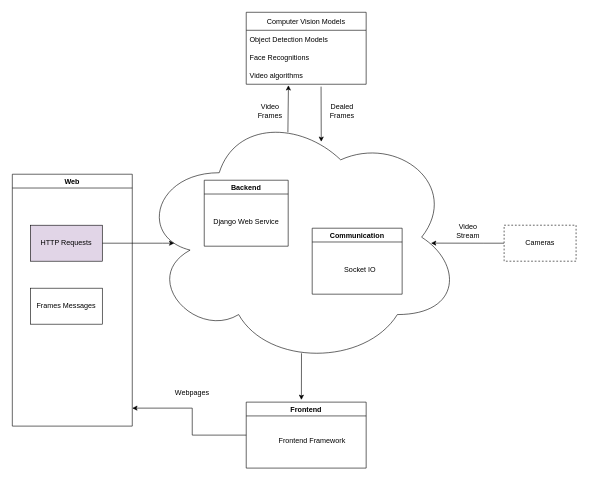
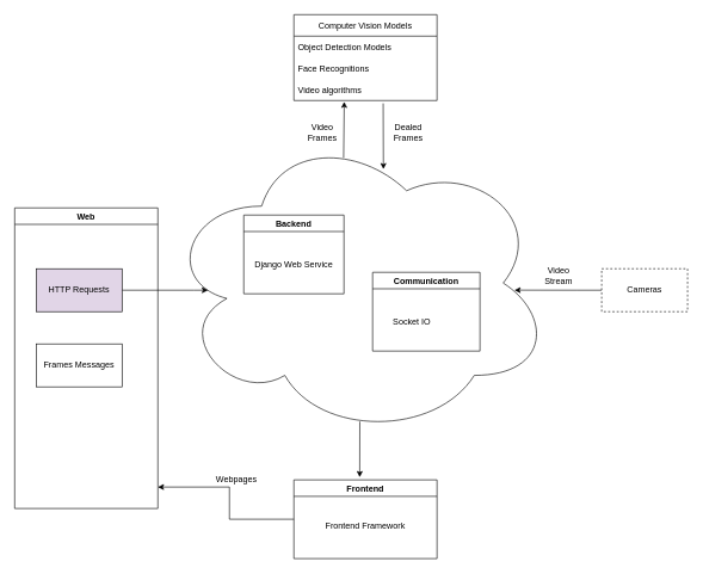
  <mxCell id="0" />
  <mxCell id="1" parent="0" />
  <mxCell id="2" value="" style="ellipse;shape=cloud;whiteSpace=wrap;html=1;" vertex="1" parent="1"><mxGeometry x="230" y="180" width="540" height="430" as="geometry" /></mxCell>
  <mxCell id="3" style="edgeStyle=orthogonalEdgeStyle;rounded=0;orthogonalLoop=1;jettySize=auto;html=1;exitX=1;exitY=0.5;exitDx=0;exitDy=0;" edge="1" parent="1" source="4"><mxGeometry relative="1" as="geometry"><mxPoint x="290" y="405" as="targetPoint" /><Array as="points"><mxPoint x="270" y="405" /><mxPoint x="270" y="405" /></Array></mxGeometry></mxCell>
  <mxCell id="4" value="HTTP Requests" style="rounded=0;whiteSpace=wrap;html=1;fillColor=#e1d5e7;" vertex="1" parent="1"><mxGeometry x="50" y="375" width="120" height="60" as="geometry" /></mxCell>
  <mxCell id="5" value="Video Frames" style="text;html=1;strokeColor=none;fillColor=none;align=center;verticalAlign=middle;whiteSpace=wrap;rounded=0;" vertex="1" parent="1"><mxGeometry x="420" y="170" width="60" height="30" as="geometry" /></mxCell>
  <mxCell id="6" value="Computer Vision Models" style="swimlane;fontStyle=0;childLayout=stackLayout;horizontal=1;startSize=30;horizontalStack=0;resizeParent=1;resizeParentMax=0;resizeLast=0;collapsible=1;marginBottom=0;" vertex="1" parent="1"><mxGeometry x="410" y="20" width="200" height="120" as="geometry" /></mxCell>
  <mxCell id="7" value="Object Detection Models" style="text;strokeColor=none;fillColor=none;align=left;verticalAlign=middle;spacingLeft=4;spacingRight=4;overflow=hidden;points=[[0,0.5],[1,0.5]];portConstraint=eastwest;rotatable=0;" vertex="1" parent="6"><mxGeometry y="30" width="200" height="30" as="geometry" /></mxCell>
  <mxCell id="8" value="Face Recognitions" style="text;strokeColor=none;fillColor=none;align=left;verticalAlign=middle;spacingLeft=4;spacingRight=4;overflow=hidden;points=[[0,0.5],[1,0.5]];portConstraint=eastwest;rotatable=0;" vertex="1" parent="6"><mxGeometry y="60" width="200" height="30" as="geometry" /></mxCell>
  <mxCell id="9" value="Video algorithms" style="text;strokeColor=none;fillColor=none;align=left;verticalAlign=middle;spacingLeft=4;spacingRight=4;overflow=hidden;points=[[0,0.5],[1,0.5]];portConstraint=eastwest;rotatable=0;" vertex="1" parent="6"><mxGeometry y="90" width="200" height="30" as="geometry" /></mxCell>
  <mxCell id="10" value="Dealed Frames" style="text;html=1;strokeColor=none;fillColor=none;align=center;verticalAlign=middle;whiteSpace=wrap;rounded=0;" vertex="1" parent="1"><mxGeometry x="540" y="170" width="60" height="30" as="geometry" /></mxCell>
  <mxCell id="11" style="edgeStyle=orthogonalEdgeStyle;rounded=0;orthogonalLoop=1;jettySize=auto;html=1;exitX=0;exitY=0.5;exitDx=0;exitDy=0;entryX=0.904;entryY=0.523;entryDx=0;entryDy=0;entryPerimeter=0;" edge="1" parent="1" source="12" target="2"><mxGeometry relative="1" as="geometry" /></mxCell>
  <mxCell id="12" value="Cameras" style="rounded=0;whiteSpace=wrap;html=1;dashed=1;" vertex="1" parent="1"><mxGeometry x="840" y="375" width="120" height="60" as="geometry" /></mxCell>
  <mxCell id="13" value="Backend" style="swimlane;" vertex="1" parent="1"><mxGeometry x="340" y="300" width="140" height="110" as="geometry" /></mxCell>
  <mxCell id="14" value="Django Web Service" style="text;html=1;strokeColor=none;fillColor=none;align=center;verticalAlign=middle;whiteSpace=wrap;rounded=0;" vertex="1" parent="13"><mxGeometry x="-15" y="20" width="170" height="100" as="geometry" /></mxCell>
  <mxCell id="15" value="Video Stream" style="text;html=1;strokeColor=none;fillColor=none;align=center;verticalAlign=middle;whiteSpace=wrap;rounded=0;" vertex="1" parent="1"><mxGeometry x="750" y="370" width="60" height="30" as="geometry" /></mxCell>
  <mxCell id="16" value="Communication" style="swimlane;" vertex="1" parent="1"><mxGeometry x="520" y="380" width="150" height="110" as="geometry" /></mxCell>
- <mxCell id="17" value="Socket IO" style="text;html=1;strokeColor=none;fillColor=none;align=center;verticalAlign=middle;whiteSpace=wrap;rounded=0;" vertex="1" parent="1"><mxGeometry x="570" y="435" width="60" height="30" as="geometry" /></mxCell>
+ <mxCell id="17" value="Socket IO" style="text;html=1;strokeColor=none;fillColor=none;align=center;verticalAlign=middle;whiteSpace=wrap;rounded=0;" vertex="1" parent="1"><mxGeometry x="545" y="435" width="60" height="30" as="geometry" /></mxCell>
  <mxCell id="18" value="" style="endArrow=classic;html=1;rounded=0;exitX=0.462;exitY=0.093;exitDx=0;exitDy=0;exitPerimeter=0;entryX=0.352;entryY=1.056;entryDx=0;entryDy=0;entryPerimeter=0;" edge="1" parent="1" source="2" target="9"><mxGeometry width="50" height="50" relative="1" as="geometry"><mxPoint x="520" y="230" as="sourcePoint" /><mxPoint x="479" y="140" as="targetPoint" /></mxGeometry></mxCell>
  <mxCell id="19" value="" style="endArrow=classic;html=1;rounded=0;exitX=0.624;exitY=1.131;exitDx=0;exitDy=0;exitPerimeter=0;entryX=0.565;entryY=0.13;entryDx=0;entryDy=0;entryPerimeter=0;" edge="1" parent="1" source="9" target="2"><mxGeometry width="50" height="50" relative="1" as="geometry"><mxPoint x="520" y="230" as="sourcePoint" /><mxPoint x="570" y="180" as="targetPoint" /></mxGeometry></mxCell>
  <mxCell id="20" value="Web" style="swimlane;" vertex="1" parent="1"><mxGeometry x="20" y="290" width="200" height="420" as="geometry" /></mxCell>
  <mxCell id="21" value="Frames Messages" style="rounded=0;whiteSpace=wrap;html=1;" vertex="1" parent="20"><mxGeometry x="30" y="190" width="120" height="60" as="geometry" /></mxCell>
  <mxCell id="22" value="Frontend" style="swimlane;" vertex="1" parent="1"><mxGeometry x="410" y="670" width="200" height="110" as="geometry" /></mxCell>
- <mxCell id="23" value="Frontend Framework" style="text;html=1;strokeColor=none;fillColor=none;align=center;verticalAlign=middle;whiteSpace=wrap;rounded=0;" vertex="1" parent="22"><mxGeometry x="50" y="50" width="120" height="30" as="geometry" /></mxCell>
+ <mxCell id="23" value="Frontend Framework" style="text;html=1;strokeColor=none;fillColor=none;align=center;verticalAlign=middle;whiteSpace=wrap;rounded=0;" vertex="1" parent="22"><mxGeometry x="40" y="50" width="120" height="30" as="geometry" /></mxCell>
  <mxCell id="24" value="" style="endArrow=classic;html=1;rounded=0;exitX=0.504;exitY=0.95;exitDx=0;exitDy=0;exitPerimeter=0;entryX=0.46;entryY=-0.034;entryDx=0;entryDy=0;entryPerimeter=0;" edge="1" parent="1" source="2" target="22"><mxGeometry width="50" height="50" relative="1" as="geometry"><mxPoint x="440" y="620" as="sourcePoint" /><mxPoint x="490" y="570" as="targetPoint" /></mxGeometry></mxCell>
  <mxCell id="25" value="" style="endArrow=classic;html=1;rounded=0;exitX=0;exitY=0.5;exitDx=0;exitDy=0;" edge="1" parent="1" source="22"><mxGeometry width="50" height="50" relative="1" as="geometry"><mxPoint x="440" y="620" as="sourcePoint" /><mxPoint x="220" y="680" as="targetPoint" /><Array as="points"><mxPoint x="320" y="725" /><mxPoint x="320" y="680" /></Array></mxGeometry></mxCell>
- <mxCell id="26" value="Webpages" style="text;html=1;strokeColor=none;fillColor=none;align=center;verticalAlign=middle;whiteSpace=wrap;rounded=0;" vertex="1" parent="1"><mxGeometry x="290" y="640" width="60" height="30" as="geometry" /></mxCell>
+ <mxCell id="26" value="Webpages" style="text;html=1;strokeColor=none;fillColor=none;align=center;verticalAlign=middle;whiteSpace=wrap;rounded=0;" vertex="1" parent="1"><mxGeometry x="300" y="655" width="60" height="30" as="geometry" /></mxCell>
